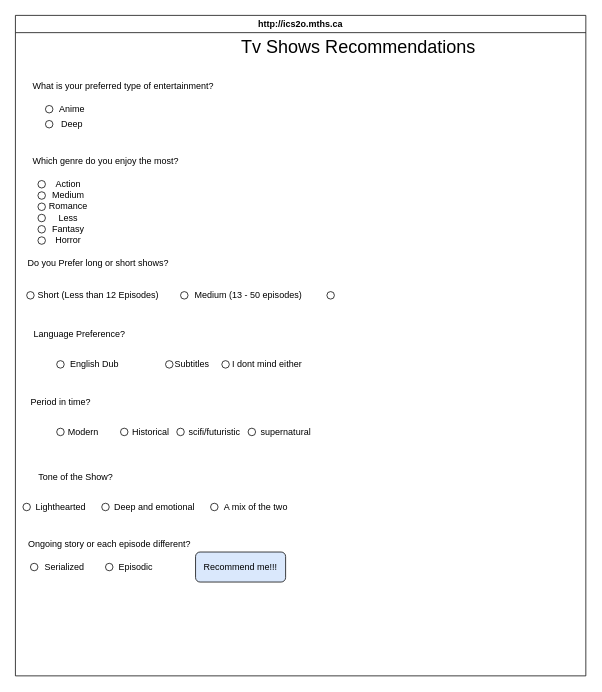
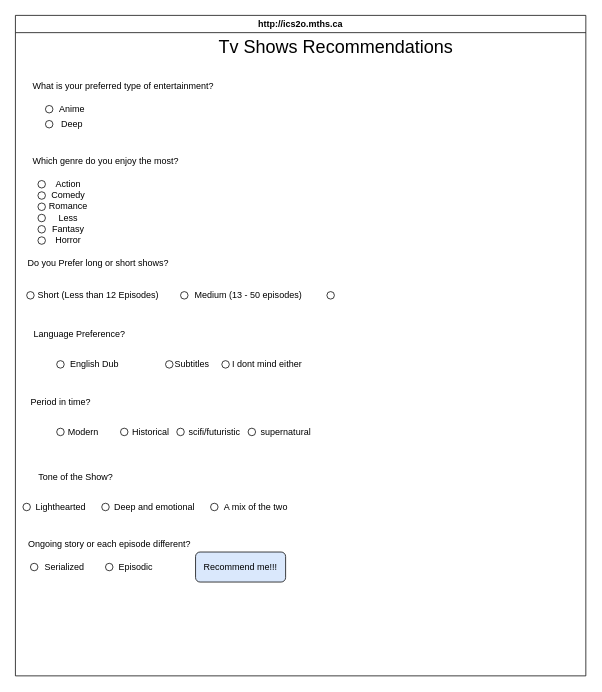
  <mxCell id="0" />
  <mxCell id="1" parent="0" />
  <mxCell id="2" value="http://ics2o.mths.ca" style="swimlane;whiteSpace=wrap;html=1;" parent="1" vertex="1"><mxGeometry x="20" y="20" width="760" height="880" as="geometry" /></mxCell>
  <mxCell id="3" value="What is your preferred type of entertainment?&amp;nbsp;" style="text;html=1;align=center;verticalAlign=middle;resizable=0;points=[];autosize=1;strokeColor=none;fillColor=none;" vertex="1" parent="2"><mxGeometry x="10" y="80" width="270" height="30" as="geometry" /></mxCell>
  <mxCell id="4" value="Deep" style="text;html=1;align=center;verticalAlign=middle;resizable=0;points=[];autosize=1;strokeColor=none;fillColor=none;" vertex="1" parent="2"><mxGeometry x="40" y="130" width="70" height="30" as="geometry" /></mxCell>
  <mxCell id="5" value="Anime" style="text;html=1;align=center;verticalAlign=middle;resizable=0;points=[];autosize=1;strokeColor=none;fillColor=none;" vertex="1" parent="2"><mxGeometry x="45" y="110" width="60" height="30" as="geometry" /></mxCell>
  <mxCell id="6" value="Which genre do you enjoy the most?" style="text;html=1;align=center;verticalAlign=middle;resizable=0;points=[];autosize=1;strokeColor=none;fillColor=none;" vertex="1" parent="2"><mxGeometry x="10" y="180" width="220" height="30" as="geometry" /></mxCell>
  <mxCell id="7" value="Action" style="text;html=1;align=center;verticalAlign=middle;resizable=0;points=[];autosize=1;strokeColor=none;fillColor=none;" vertex="1" parent="2"><mxGeometry x="40" y="210" width="60" height="30" as="geometry" /></mxCell>
- <mxCell id="8" value="Medium" style="text;html=1;align=center;verticalAlign=middle;resizable=0;points=[];autosize=1;strokeColor=none;fillColor=none;" vertex="1" parent="2"><mxGeometry x="35" y="225" width="70" height="30" as="geometry" /></mxCell>
+ <mxCell id="8" value="Comedy" style="text;html=1;align=center;verticalAlign=middle;resizable=0;points=[];autosize=1;strokeColor=none;fillColor=none;" vertex="1" parent="2"><mxGeometry x="35" y="225" width="70" height="30" as="geometry" /></mxCell>
  <mxCell id="9" value="Romance" style="text;html=1;align=center;verticalAlign=middle;resizable=0;points=[];autosize=1;strokeColor=none;fillColor=none;" vertex="1" parent="2"><mxGeometry x="35" y="240" width="70" height="30" as="geometry" /></mxCell>
  <mxCell id="10" value="Less" style="text;html=1;align=center;verticalAlign=middle;resizable=0;points=[];autosize=1;strokeColor=none;fillColor=none;" vertex="1" parent="2"><mxGeometry x="35" y="255" width="70" height="30" as="geometry" /></mxCell>
  <mxCell id="11" value="Fantasy" style="text;html=1;align=center;verticalAlign=middle;resizable=0;points=[];autosize=1;strokeColor=none;fillColor=none;" vertex="1" parent="2"><mxGeometry x="35" y="270" width="70" height="30" as="geometry" /></mxCell>
  <mxCell id="12" value="Horror" style="text;html=1;align=center;verticalAlign=middle;resizable=0;points=[];autosize=1;strokeColor=none;fillColor=none;" vertex="1" parent="2"><mxGeometry x="40" y="285" width="60" height="30" as="geometry" /></mxCell>
  <mxCell id="13" value="Do you Prefer long or short shows?" style="text;html=1;align=center;verticalAlign=middle;resizable=0;points=[];autosize=1;strokeColor=none;fillColor=none;" vertex="1" parent="2"><mxGeometry x="5" y="315" width="210" height="30" as="geometry" /></mxCell>
  <mxCell id="14" value="Short (Less than 12 Episodes)" style="text;html=1;align=center;verticalAlign=middle;resizable=0;points=[];autosize=1;strokeColor=none;fillColor=none;" vertex="1" parent="2"><mxGeometry x="20" y="358" width="180" height="30" as="geometry" /></mxCell>
  <mxCell id="15" value="Medium (13 - 50 episodes)" style="text;html=1;align=center;verticalAlign=middle;resizable=0;points=[];autosize=1;strokeColor=none;fillColor=none;" vertex="1" parent="2"><mxGeometry x="225" y="358" width="170" height="30" as="geometry" /></mxCell>
  <mxCell id="16" value="Language Preference?" style="text;html=1;align=center;verticalAlign=middle;resizable=0;points=[];autosize=1;strokeColor=none;fillColor=none;" vertex="1" parent="2"><mxGeometry x="10" y="410" width="150" height="30" as="geometry" /></mxCell>
  <mxCell id="17" value="English Dub" style="text;html=1;align=center;verticalAlign=middle;resizable=0;points=[];autosize=1;strokeColor=none;fillColor=none;" vertex="1" parent="2"><mxGeometry x="60" y="450" width="90" height="30" as="geometry" /></mxCell>
  <mxCell id="18" value="Subtitles" style="text;html=1;align=center;verticalAlign=middle;resizable=0;points=[];autosize=1;strokeColor=none;fillColor=none;" vertex="1" parent="2"><mxGeometry x="200" y="450" width="70" height="30" as="geometry" /></mxCell>
  <mxCell id="19" value="I dont mind either" style="text;html=1;align=center;verticalAlign=middle;resizable=0;points=[];autosize=1;strokeColor=none;fillColor=none;" vertex="1" parent="2"><mxGeometry x="275" y="450" width="120" height="30" as="geometry" /></mxCell>
  <mxCell id="20" value="Period in time?" style="text;html=1;align=center;verticalAlign=middle;resizable=0;points=[];autosize=1;strokeColor=none;fillColor=none;" vertex="1" parent="2"><mxGeometry x="10" y="500" width="100" height="30" as="geometry" /></mxCell>
  <mxCell id="21" value="Modern" style="text;html=1;align=center;verticalAlign=middle;resizable=0;points=[];autosize=1;strokeColor=none;fillColor=none;" vertex="1" parent="2"><mxGeometry x="60" y="540" width="60" height="30" as="geometry" /></mxCell>
  <mxCell id="22" value="Historical" style="text;html=1;align=center;verticalAlign=middle;resizable=0;points=[];autosize=1;strokeColor=none;fillColor=none;" vertex="1" parent="2"><mxGeometry x="145" y="540" width="70" height="30" as="geometry" /></mxCell>
  <mxCell id="23" value="scifi/futuristic" style="text;html=1;align=center;verticalAlign=middle;resizable=0;points=[];autosize=1;strokeColor=none;fillColor=none;" vertex="1" parent="2"><mxGeometry x="220" y="540" width="90" height="30" as="geometry" /></mxCell>
  <mxCell id="24" value="supernatural" style="text;html=1;align=center;verticalAlign=middle;resizable=0;points=[];autosize=1;strokeColor=none;fillColor=none;" vertex="1" parent="2"><mxGeometry x="315" y="540" width="90" height="30" as="geometry" /></mxCell>
  <mxCell id="25" value="Tone of the Show?" style="text;html=1;align=center;verticalAlign=middle;resizable=0;points=[];autosize=1;strokeColor=none;fillColor=none;" vertex="1" parent="2"><mxGeometry x="20" y="600" width="120" height="30" as="geometry" /></mxCell>
  <mxCell id="26" value="Lighthearted" style="text;html=1;align=center;verticalAlign=middle;resizable=0;points=[];autosize=1;strokeColor=none;fillColor=none;" vertex="1" parent="2"><mxGeometry x="15" y="640" width="90" height="30" as="geometry" /></mxCell>
  <mxCell id="27" value="Deep and emotional" style="text;html=1;align=center;verticalAlign=middle;resizable=0;points=[];autosize=1;strokeColor=none;fillColor=none;" vertex="1" parent="2"><mxGeometry x="120" y="640" width="130" height="30" as="geometry" /></mxCell>
  <mxCell id="28" value="A mix of the two" style="text;html=1;align=center;verticalAlign=middle;resizable=0;points=[];autosize=1;strokeColor=none;fillColor=none;" vertex="1" parent="2"><mxGeometry x="265" y="640" width="110" height="30" as="geometry" /></mxCell>
  <mxCell id="29" value="Ongoing story or each episode different?" style="text;html=1;align=center;verticalAlign=middle;resizable=0;points=[];autosize=1;strokeColor=none;fillColor=none;" vertex="1" parent="2"><mxGeometry x="5" y="690" width="240" height="30" as="geometry" /></mxCell>
  <mxCell id="30" value="Serialized" style="text;html=1;align=center;verticalAlign=middle;resizable=0;points=[];autosize=1;strokeColor=none;fillColor=none;" vertex="1" parent="2"><mxGeometry x="25" y="720" width="80" height="30" as="geometry" /></mxCell>
  <mxCell id="31" value="Episodic" style="text;html=1;align=center;verticalAlign=middle;resizable=0;points=[];autosize=1;strokeColor=none;fillColor=none;" vertex="1" parent="2"><mxGeometry x="125" y="720" width="70" height="30" as="geometry" /></mxCell>
  <mxCell id="32" value="Recommend me!!!" style="rounded=1;whiteSpace=wrap;html=1;fillColor=#dae8fc;" vertex="1" parent="2"><mxGeometry x="240" y="715" width="120" height="40" as="geometry" /></mxCell>
  <mxCell id="33" value="" style="ellipse;whiteSpace=wrap;html=1;" vertex="1" parent="2"><mxGeometry x="40" y="120" width="10" height="10" as="geometry" /></mxCell>
  <mxCell id="34" value="" style="ellipse;whiteSpace=wrap;html=1;" vertex="1" parent="2"><mxGeometry x="40" y="140" width="10" height="10" as="geometry" /></mxCell>
  <mxCell id="35" value="" style="ellipse;whiteSpace=wrap;html=1;" vertex="1" parent="2"><mxGeometry x="30" y="220" width="10" height="10" as="geometry" /></mxCell>
  <mxCell id="36" value="" style="ellipse;whiteSpace=wrap;html=1;" vertex="1" parent="2"><mxGeometry x="30" y="235" width="10" height="10" as="geometry" /></mxCell>
  <mxCell id="37" value="" style="ellipse;whiteSpace=wrap;html=1;" vertex="1" parent="2"><mxGeometry x="30" y="250" width="10" height="10" as="geometry" /></mxCell>
  <mxCell id="38" value="" style="ellipse;whiteSpace=wrap;html=1;" vertex="1" parent="2"><mxGeometry x="30" y="265" width="10" height="10" as="geometry" /></mxCell>
  <mxCell id="39" value="" style="ellipse;whiteSpace=wrap;html=1;" vertex="1" parent="2"><mxGeometry x="30" y="280" width="10" height="10" as="geometry" /></mxCell>
  <mxCell id="40" value="" style="ellipse;whiteSpace=wrap;html=1;" vertex="1" parent="2"><mxGeometry x="30" y="295" width="10" height="10" as="geometry" /></mxCell>
  <mxCell id="41" value="" style="ellipse;whiteSpace=wrap;html=1;" vertex="1" parent="2"><mxGeometry x="15" y="368" width="10" height="10" as="geometry" /></mxCell>
  <mxCell id="42" value="" style="ellipse;whiteSpace=wrap;html=1;" vertex="1" parent="2"><mxGeometry x="220" y="368" width="10" height="10" as="geometry" /></mxCell>
  <mxCell id="43" value="" style="ellipse;whiteSpace=wrap;html=1;" vertex="1" parent="2"><mxGeometry x="415" y="368" width="10" height="10" as="geometry" /></mxCell>
  <mxCell id="44" value="" style="ellipse;whiteSpace=wrap;html=1;" vertex="1" parent="2"><mxGeometry x="55" y="460" width="10" height="10" as="geometry" /></mxCell>
  <mxCell id="45" value="" style="ellipse;whiteSpace=wrap;html=1;" vertex="1" parent="2"><mxGeometry x="200" y="460" width="10" height="10" as="geometry" /></mxCell>
  <mxCell id="46" value="" style="ellipse;whiteSpace=wrap;html=1;" vertex="1" parent="2"><mxGeometry x="275" y="460" width="10" height="10" as="geometry" /></mxCell>
  <mxCell id="47" value="" style="ellipse;whiteSpace=wrap;html=1;" vertex="1" parent="2"><mxGeometry x="55" y="550" width="10" height="10" as="geometry" /></mxCell>
  <mxCell id="48" value="" style="ellipse;whiteSpace=wrap;html=1;" vertex="1" parent="2"><mxGeometry x="140" y="550" width="10" height="10" as="geometry" /></mxCell>
  <mxCell id="49" value="" style="ellipse;whiteSpace=wrap;html=1;" vertex="1" parent="2"><mxGeometry x="215" y="550" width="10" height="10" as="geometry" /></mxCell>
  <mxCell id="50" value="" style="ellipse;whiteSpace=wrap;html=1;" vertex="1" parent="2"><mxGeometry x="310" y="550" width="10" height="10" as="geometry" /></mxCell>
  <mxCell id="51" value="" style="ellipse;whiteSpace=wrap;html=1;" vertex="1" parent="2"><mxGeometry x="10" y="650" width="10" height="10" as="geometry" /></mxCell>
  <mxCell id="52" value="" style="ellipse;whiteSpace=wrap;html=1;" vertex="1" parent="2"><mxGeometry x="115" y="650" width="10" height="10" as="geometry" /></mxCell>
  <mxCell id="53" value="" style="ellipse;whiteSpace=wrap;html=1;" vertex="1" parent="2"><mxGeometry x="260" y="650" width="10" height="10" as="geometry" /></mxCell>
  <mxCell id="54" value="" style="ellipse;whiteSpace=wrap;html=1;" vertex="1" parent="2"><mxGeometry x="20" y="730" width="10" height="10" as="geometry" /></mxCell>
  <mxCell id="55" value="" style="ellipse;whiteSpace=wrap;html=1;" vertex="1" parent="2"><mxGeometry x="120" y="730" width="10" height="10" as="geometry" /></mxCell>
- <mxCell id="56" value="&lt;font style=&quot;font-size: 24px;&quot;&gt;Tv Shows Recommendations&amp;nbsp;&lt;/font&gt;" style="text;html=1;align=center;verticalAlign=middle;resizable=0;points=[];autosize=1;strokeColor=none;fillColor=none;" vertex="1" parent="2"><mxGeometry x="290" y="23" width="340" height="40" as="geometry" /></mxCell>
+ <mxCell id="56" value="&lt;font style=&quot;font-size: 24px;&quot;&gt;Tv Shows Recommendations&amp;nbsp;&lt;/font&gt;" style="text;html=1;align=center;verticalAlign=middle;resizable=0;points=[];autosize=1;strokeColor=none;fillColor=none;" vertex="1" parent="2"><mxGeometry x="260" y="23" width="340" height="40" as="geometry" /></mxCell>
